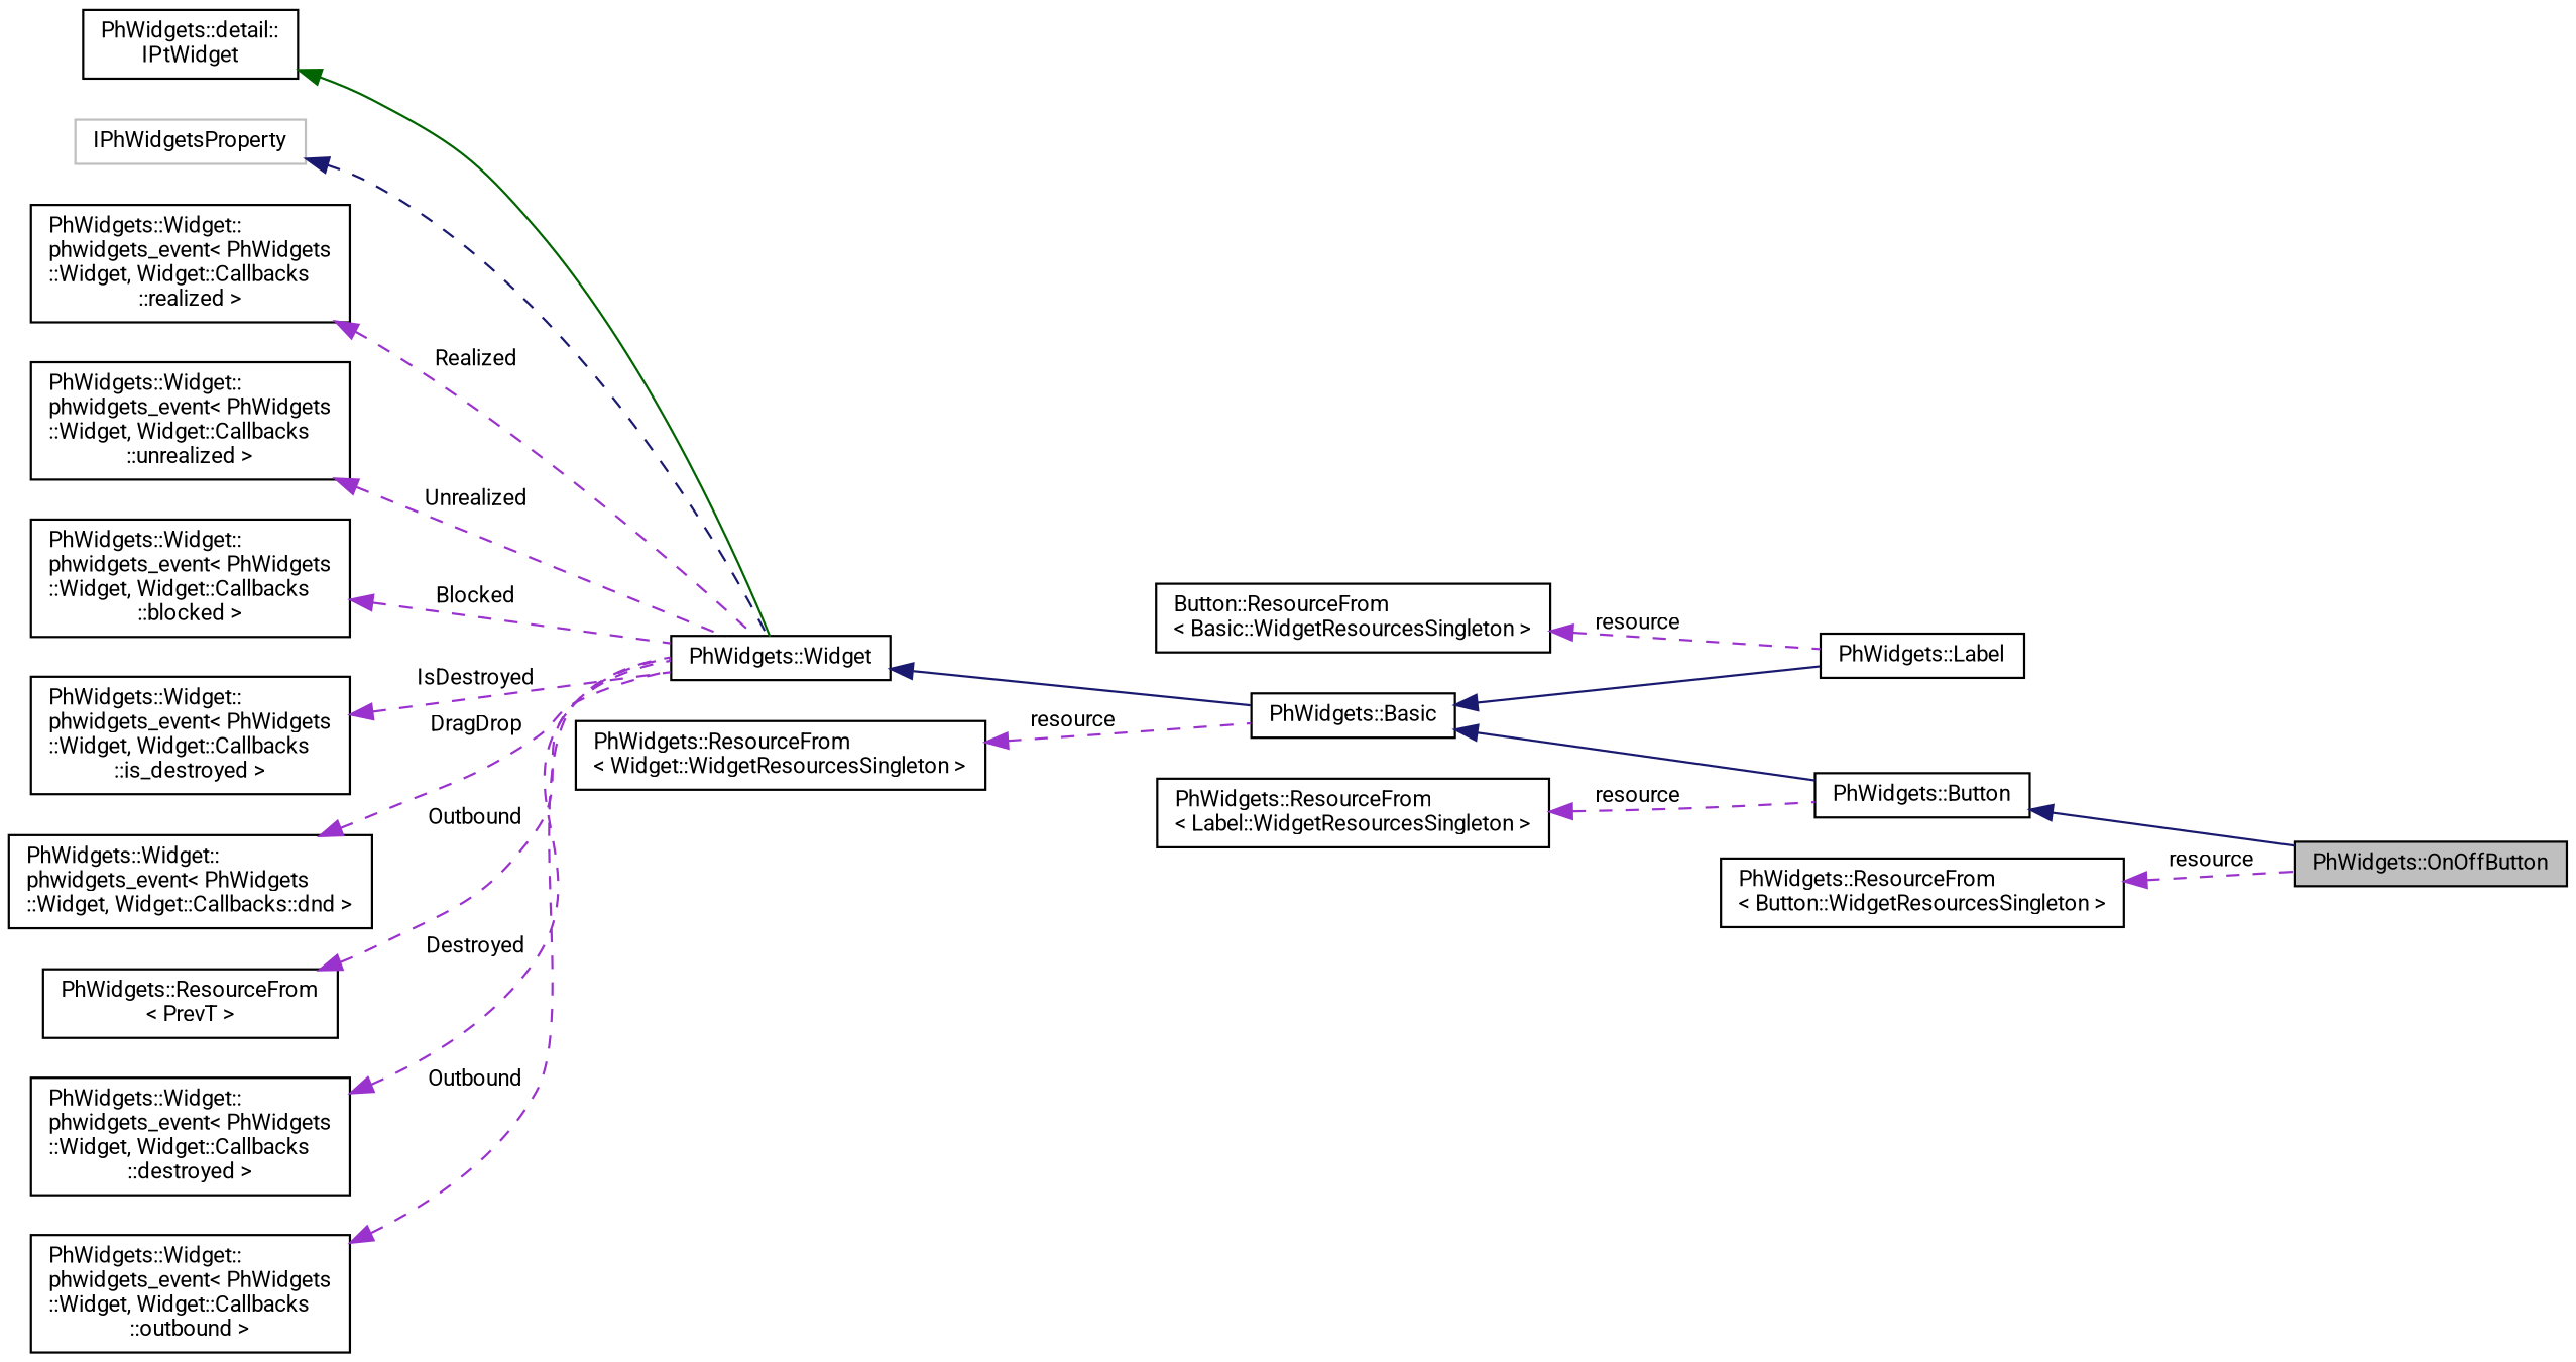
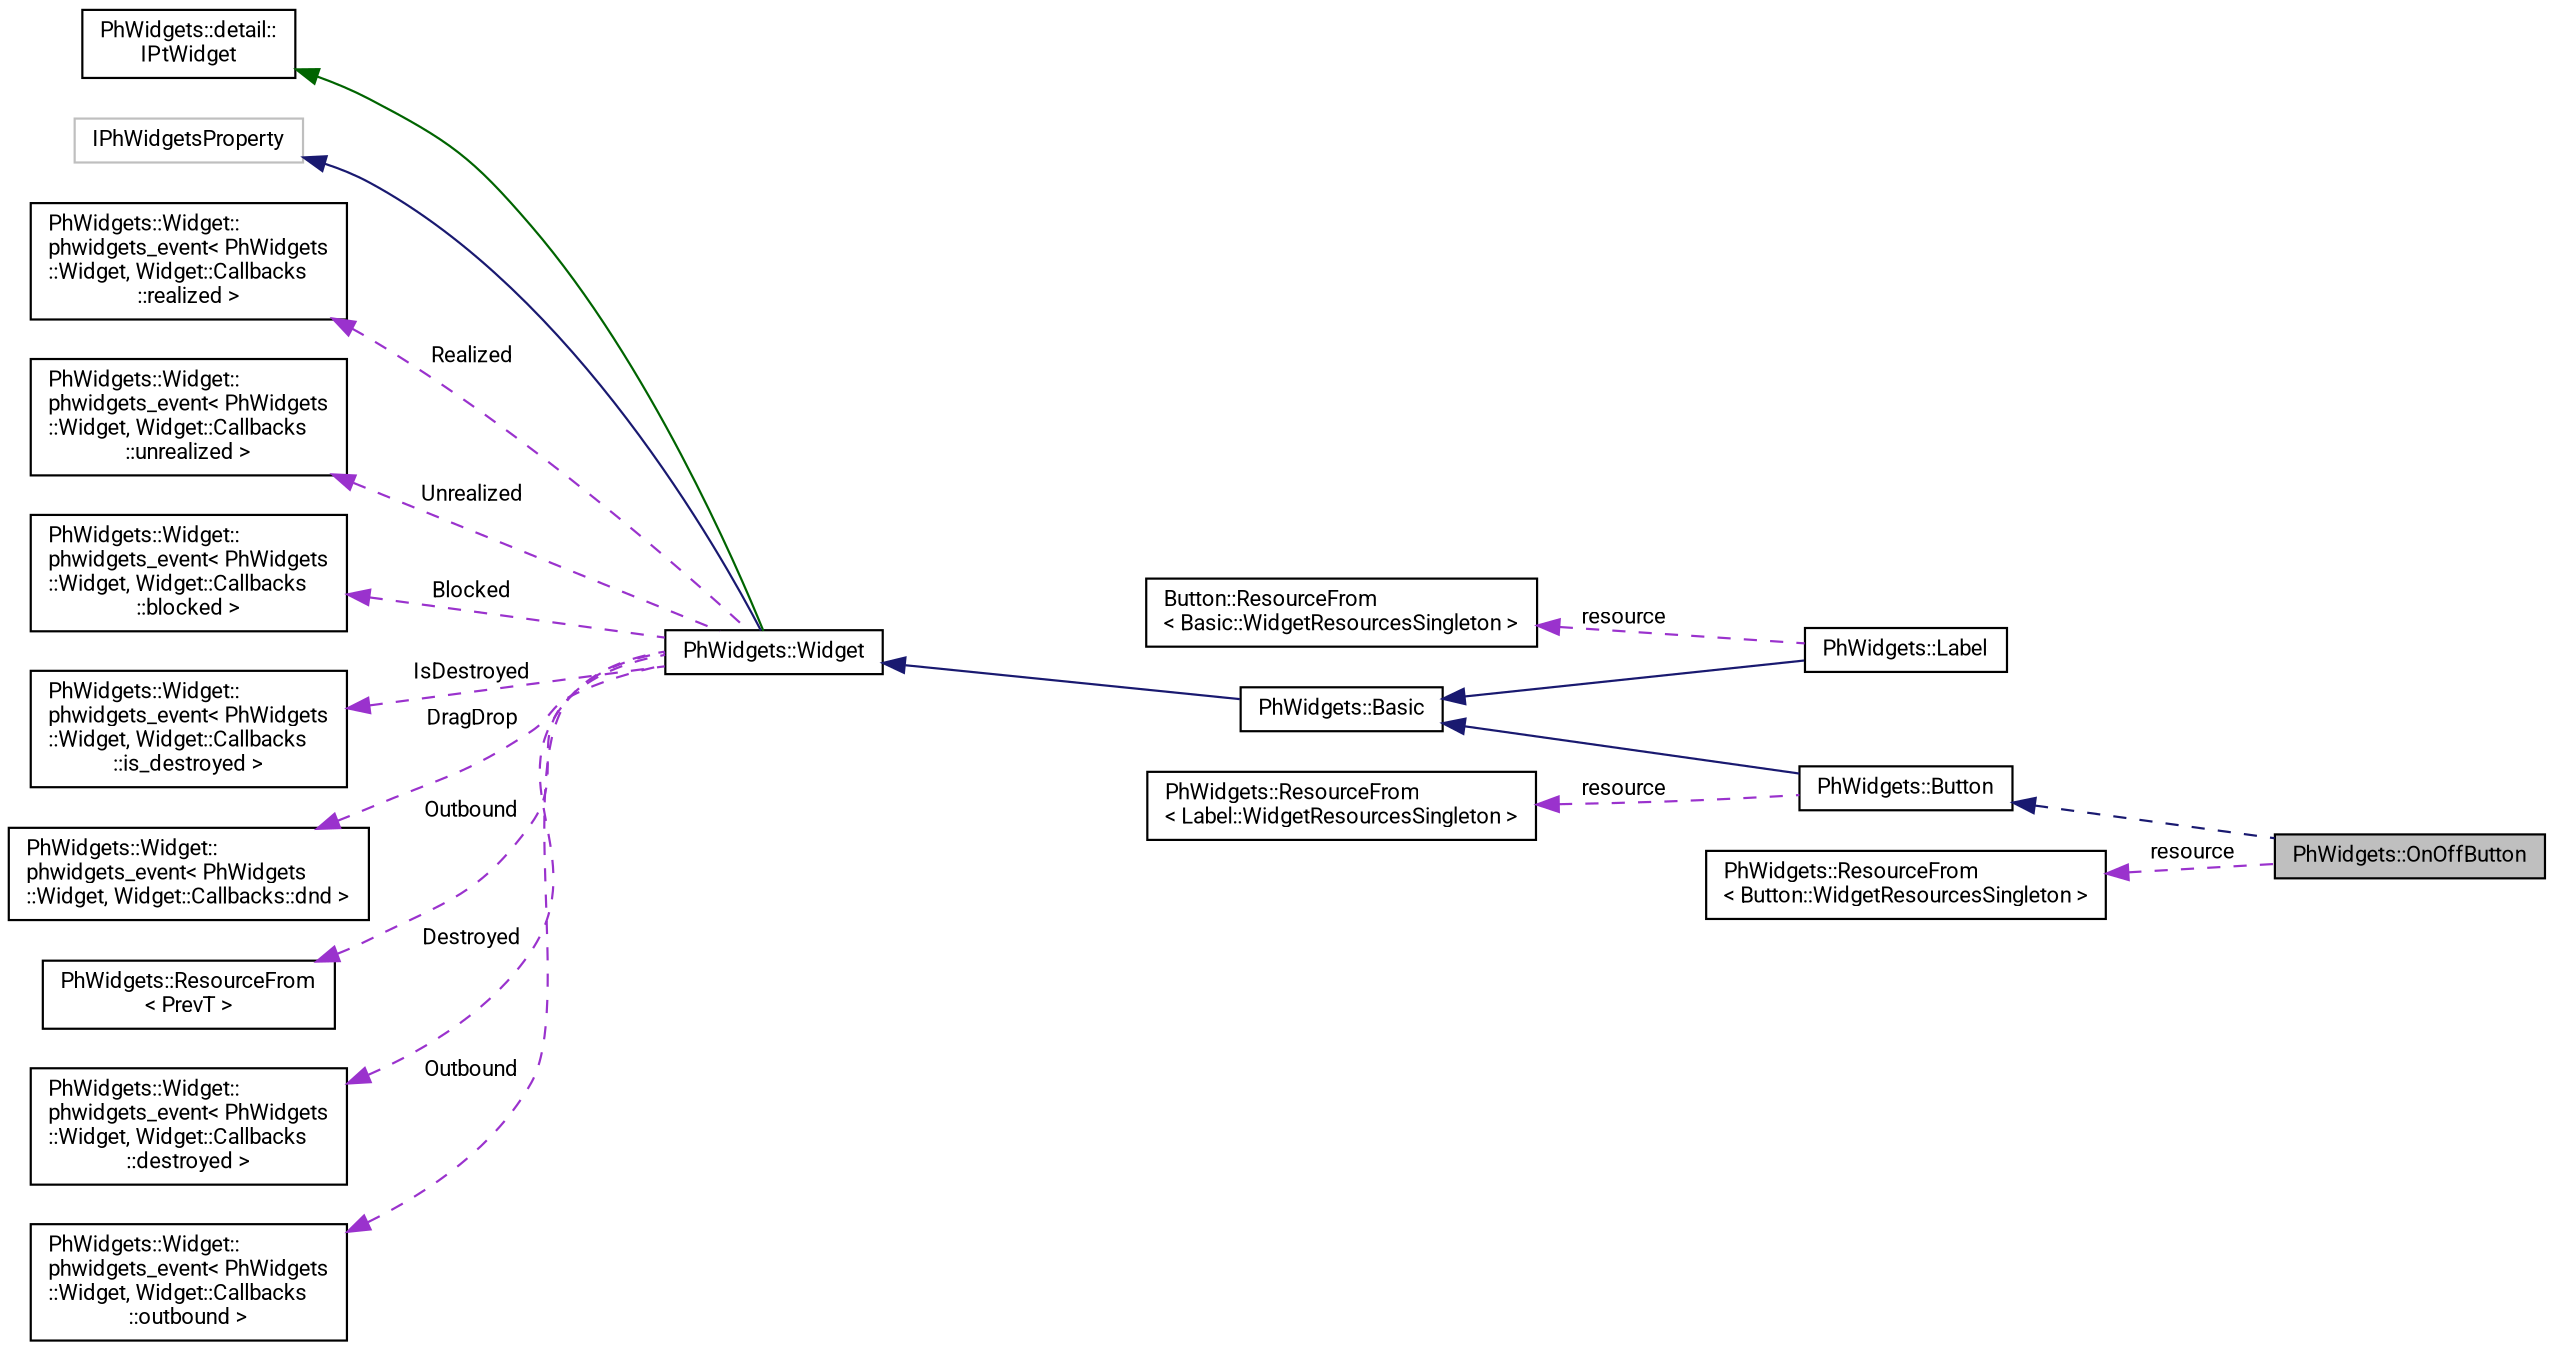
  digraph {
    fontname=Roboto
    rankdir=LR
    node [color=black fillcolor=white fontname=Roboto fontsize=10 shape=record style=filled]
    edge [color=darkorchid3 dir=back fontname=Roboto fontsize=10 labelfontname=Helvetica labelfontsize=10 style=dashed]
    n1 [fillcolor=grey75 fontcolor=black height=0.2 label="PhWidgets::OnOffButton" width=0.4]
    n2 [height=0.2 label="PhWidgets::Button" width=0.4]
    n3 [height=0.2 label="PhWidgets::Label" width=0.4]
    n4 [height=0.2 label="PhWidgets::Basic" width=0.4]
    n5 [height=0.2 label="PhWidgets::Widget" width=0.4]
    n6 [height=0.2 label="PhWidgets::detail::\lIPtWidget" width=0.4]
    n7 [color=grey75 height=0.2 label=IPhWidgetsProperty width=0.4]
    n8 [height=0.2 label="PhWidgets::Widget::\lphwidgets_event\< PhWidgets\l::Widget, Widget::Callbacks\l::realized \>" width=0.4]
    n9 [height=0.2 label="PhWidgets::Widget::\lphwidgets_event\< PhWidgets\l::Widget, Widget::Callbacks\l::unrealized \>" width=0.4]
    n10 [height=0.2 label="PhWidgets::Widget::\lphwidgets_event\< PhWidgets\l::Widget, Widget::Callbacks\l::blocked \>" width=0.4]
    n11 [height=0.2 label="PhWidgets::Widget::\lphwidgets_event\< PhWidgets\l::Widget, Widget::Callbacks\l::is_destroyed \>" width=0.4]
    n12 [height=0.2 label="PhWidgets::Widget::\lphwidgets_event\< PhWidgets\l::Widget, Widget::Callbacks::dnd \>" width=0.4]
    n13 [height=0.2 label="PhWidgets::ResourceFrom\l\< PrevT \>" width=0.4]
    n14 [height=0.2 label="PhWidgets::Widget::\lphwidgets_event\< PhWidgets\l::Widget, Widget::Callbacks\l::destroyed \>" width=0.4]
    n15 [height=0.2 label="PhWidgets::Widget::\lphwidgets_event\< PhWidgets\l::Widget, Widget::Callbacks\l::outbound \>" width=0.4]
-   n16 [height=0.2 label="PhWidgets::ResourceFrom\l\< Widget::WidgetResourcesSingleton \>" width=0.4]
    n17 [height=0.2 label="Button::ResourceFrom\l\< Basic::WidgetResourcesSingleton \>" width=0.4]
    n18 [height=0.2 label="PhWidgets::ResourceFrom\l\< Label::WidgetResourcesSingleton \>" width=0.4]
    n19 [height=0.2 label="PhWidgets::ResourceFrom\l\< Button::WidgetResourcesSingleton \>" width=0.4]
-   n2 -> n1 [color=midnightblue style=solid]
+   n2 -> n1 [color=midnightblue]
    n4 -> n2 [color=midnightblue style=solid]
    n4 -> n3 [color=midnightblue style=solid]
    n5 -> n4 [color=midnightblue style=solid]
    n6 -> n5 [color=darkgreen style=solid]
-   n7 -> n5 [color=midnightblue]
+   n7 -> n5 [color=midnightblue style=solid]
    n8 -> n5 [label=" Realized"]
    n9 -> n5 [label=" Unrealized"]
    n10 -> n5 [label=" Blocked"]
    n11 -> n5 [label=" IsDestroyed"]
    n12 -> n5 [label=" DragDrop"]
    n13 -> n5 [label=" Outbound"]
    n14 -> n5 [label=" Destroyed"]
    n15 -> n5 [label=" Outbound"]
-   n16 -> n4 [label=" resource"]
    n17 -> n3 [label=" resource"]
    n18 -> n2 [label=" resource"]
    n19 -> n1 [label=" resource"]
  }
